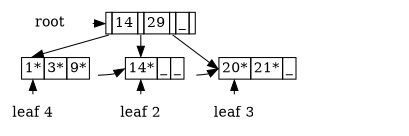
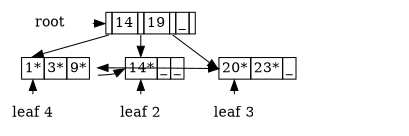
  digraph {
    fontname="DejaVu Serif"
    nodespe=0.1
    ranksep=0.1
    splines=false
    node [fontname="DejaVu Serif" shape=none]
    edge [fontname="DejaVu Serif" headport=key0]
-   n1 [label=<<table border="0" cellborder="1" cellspacing="0">                     <tr>                         <td port="connector0"></td>                         <td port="key0">14</td>                         <td port="connector1"></td>                         <td port="key1">29</td>                         <td port="connector2"></td>                         <td port="key2">_</td>                         <td port="connector3"></td>                     </tr>                 </table>>]
+   n1 [label=<<table border="0" cellborder="1" cellspacing="0">                     <tr>                         <td port="connector0"></td>                         <td port="key0">14</td>                         <td port="connector1"></td>                         <td port="key1">19</td>                         <td port="connector2"></td>                         <td port="key2">_</td>                         <td port="connector3"></td>                     </tr>                 </table>>]
    n2 [label=root]
    n3 [label=<<table border="0" cellborder="1" cellspacing="0">                     <tr>                         <td port="key0">1*</td>                         <td port="key1">3*</td>                         <td port="key2">9*</td>                     </tr>                 </table>>]
    n4 [label=<<table border="0" cellborder="1" cellspacing="0">                     <tr>                         <td port="key0">14*</td>                         <td port="key1">_</td>                         <td port="key2">_</td>                     </tr>                 </table>>]
-   n5 [label=<<table border="0" cellborder="1" cellspacing="0">                     <tr>                         <td port="key0">20*</td>                         <td port="key1">21*</td>                         <td port="key2">_</td>                     </tr>                 </table>>]
+   n5 [label=<<table border="0" cellborder="1" cellspacing="0">                     <tr>                         <td port="key0">20*</td>                         <td port="key1">23*</td>                         <td port="key2">_</td>                     </tr>                 </table>>]
    n6 [label="leaf 4"]
    n7 [label="leaf 2"]
    n8 [label="leaf 3"]
    leaves [style=invisible shape=""]
    subgraph sub_1 {
      rank=min
      n1
      n2
    }
    subgraph sub_2 {
      rank=same
      n3
      n4
      n5
    }
    subgraph sub_3 {
      rank=max
      n6
      n7
      n8
    }
    n1 -> n3 [tailport=connector0]
    n1 -> n4 [tailport=connector1]
    n1 -> n5 [tailport=connector2]
    n2 -> n1 [headport=connector0]
    n3 -> n4 [constraint=false dir=both]
-   n4 -> n5 [constraint=false dir=both]
+   n3 -> n5 [constraint=false dir=both]
    n6 -> n3
    n6 -> n7 [constraint=false style=invis]
    n7 -> n4
    n7 -> n8 [constraint=false style=invis]
    n8 -> n5
    leaves -> n6 [constraint=false style=invis]
  }
